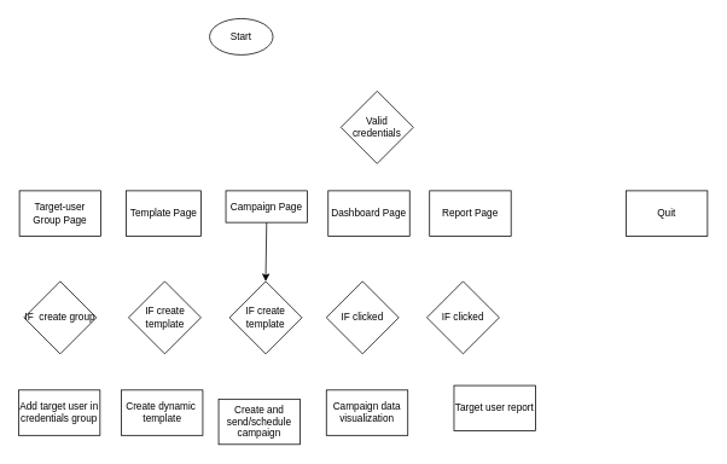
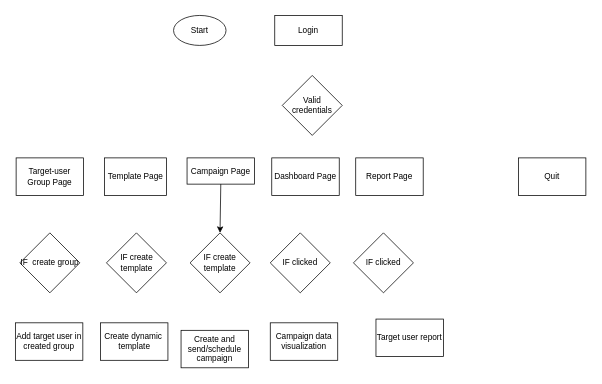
  <mxCell id="0" />
  <mxCell id="1" parent="0" />
  <mxCell id="2" value="Valid credentials" style="rhombus;whiteSpace=wrap;html=1;fontSize=11;strokeWidth=1;" vertex="1" parent="1"><mxGeometry x="376" y="100" width="80" height="80" as="geometry" /></mxCell>
  <mxCell id="3" value="Campaign Page" style="rounded=0;whiteSpace=wrap;html=1;fontSize=11;strokeWidth=1;" vertex="1" parent="1"><mxGeometry x="249" y="210" width="90" height="35" as="geometry" /></mxCell>
+ <mxCell id="4" value="Login" style="rounded=0;whiteSpace=wrap;html=1;fontSize=11;strokeWidth=1;" vertex="1" parent="1"><mxGeometry x="366" y="20" width="90" height="40" as="geometry" /></mxCell>
  <mxCell id="5" value="Start" style="ellipse;whiteSpace=wrap;html=1;fontSize=11;strokeWidth=1;" vertex="1" parent="1"><mxGeometry x="231" y="20" width="70" height="40" as="geometry" /></mxCell>
  <mxCell id="6" value="Template Page" style="rounded=0;whiteSpace=wrap;html=1;fontSize=11;strokeWidth=1;" vertex="1" parent="1"><mxGeometry x="139" y="210" width="82.5" height="50" as="geometry" /></mxCell>
  <mxCell id="7" value="Target-user Group Page" style="rounded=0;whiteSpace=wrap;html=1;fontSize=11;strokeWidth=1;" vertex="1" parent="1"><mxGeometry x="21" y="210" width="90" height="50" as="geometry" /></mxCell>
  <mxCell id="8" value="Dashboard Page" style="rounded=0;whiteSpace=wrap;html=1;fontSize=11;strokeWidth=1;" vertex="1" parent="1"><mxGeometry x="362" y="210" width="90" height="50" as="geometry" /></mxCell>
  <mxCell id="9" value="&lt;br&gt;Report Page&lt;span style=&quot;color: rgba(0 , 0 , 0 , 0) ; font-family: monospace ; font-size: 0px&quot;&gt;%3CmxGraphModel%3E%3Croot%3E%3CmxCell%20id%3D%220%22%2F%3E%3CmxCell%20id%3D%221%22%20parent%3D%220%22%2F%3E%3CmxCell%20id%3D%222%22%20value%3D%22Dashboard%20Page%22%20style%3D%22rounded%3D0%3BwhiteSpace%3Dwrap%3Bhtml%3D1%3BfontSize%3D11%3BstrokeWidth%3D1%3B%22%20vertex%3D%221%22%20parent%3D%221%22%3E%3CmxGeometry%20x%3D%22460%22%20y%3D%22290%22%20width%3D%2290%22%20height%3D%2250%22%20as%3D%22geometry%22%2F%3E%3C%2FmxCell%3E%3C%2Froot%3E%3C%2FmxGraphModel%3E&lt;/span&gt;&lt;br&gt;&lt;span style=&quot;color: rgba(0 , 0 , 0 , 0) ; font-family: monospace ; font-size: 0px&quot;&gt;%3CmxGraphModel%3E%3Croot%3E%3CmxCell%20id%3D%220%22%2F%3E%3CmxCell%20id%3D%221%22%20parent%3D%220%22%2F%3E%3CmxCell%20id%3D%222%22%20value%3D%22Dashboard%20Page%22%20style%3D%22rounded%3D0%3BwhiteSpace%3Dwrap%3Bhtml%3D1%3BfontSize%3D11%3BstrokeWidth%3D1%3B%22%20vertex%3D%221%22%20parent%3D%221%22%3E%3CmxGeometry%20x%3D%22460%22%20y%3D%22290%22%20width%3D%2290%22%20height%3D%2250%22%20as%3D%22geometry%22%2F%3E%3C%2FmxCell%3E%3C%2Froot%3E%3C%2FmxGraphModel%3E&lt;/span&gt;" style="rounded=0;whiteSpace=wrap;html=1;fontSize=11;strokeWidth=1;" vertex="1" parent="1"><mxGeometry x="474" y="210" width="90" height="50" as="geometry" /></mxCell>
  <mxCell id="10" value="Quit" style="rounded=0;whiteSpace=wrap;html=1;fontSize=11;strokeWidth=1;" vertex="1" parent="1"><mxGeometry x="691" y="210" width="90" height="50" as="geometry" /></mxCell>
- <mxCell id="11" value="Add target user in credentials group" style="rounded=0;whiteSpace=wrap;html=1;fontSize=11;strokeWidth=1;" vertex="1" parent="1"><mxGeometry x="20" y="430" width="90" height="50" as="geometry" /></mxCell>
+ <mxCell id="11" value="Add target user in created group" style="rounded=0;whiteSpace=wrap;html=1;fontSize=11;strokeWidth=1;" vertex="1" parent="1"><mxGeometry x="20" y="430" width="90" height="50" as="geometry" /></mxCell>
  <mxCell id="12" value="Create dynamic&amp;nbsp;&lt;br&gt;template" style="rounded=0;whiteSpace=wrap;html=1;fontSize=11;strokeWidth=1;" vertex="1" parent="1"><mxGeometry x="133.5" y="430" width="90" height="50" as="geometry" /></mxCell>
  <mxCell id="13" value="Create and send/schedule campaign" style="rounded=0;whiteSpace=wrap;html=1;fontSize=11;strokeWidth=1;" vertex="1" parent="1"><mxGeometry x="241" y="440" width="90" height="50" as="geometry" /></mxCell>
  <mxCell id="14" value="Campaign data visualization" style="rounded=0;whiteSpace=wrap;html=1;fontSize=11;strokeWidth=1;" vertex="1" parent="1"><mxGeometry x="360" y="430" width="90" height="50" as="geometry" /></mxCell>
  <mxCell id="15" value="Target user report" style="rounded=0;whiteSpace=wrap;html=1;fontSize=11;strokeWidth=1;" vertex="1" parent="1"><mxGeometry x="501" y="425" width="90" height="50" as="geometry" /></mxCell>
  <mxCell id="16" value="IF&amp;nbsp; create group" style="rhombus;whiteSpace=wrap;html=1;fontSize=11;strokeWidth=1;" vertex="1" parent="1"><mxGeometry x="26" y="310" width="80" height="80" as="geometry" /></mxCell>
  <mxCell id="17" value="IF create template" style="rhombus;whiteSpace=wrap;html=1;fontSize=11;strokeWidth=1;" vertex="1" parent="1"><mxGeometry x="141.5" y="310" width="80" height="80" as="geometry" /></mxCell>
  <mxCell id="18" value="IF create template" style="rhombus;whiteSpace=wrap;html=1;fontSize=11;strokeWidth=1;" vertex="1" parent="1"><mxGeometry x="253" y="310" width="80" height="80" as="geometry" /></mxCell>
  <mxCell id="19" value="" style="endArrow=classic;html=1;rounded=0;fontSize=11;entryX=0.5;entryY=0;entryDx=0;entryDy=0;exitX=0.5;exitY=1;exitDx=0;exitDy=0;" edge="1" parent="1" source="3" target="18"><mxGeometry width="50" height="50" relative="1" as="geometry"><mxPoint x="301" y="300" as="sourcePoint" /><mxPoint x="351" y="250" as="targetPoint" /></mxGeometry></mxCell>
  <mxCell id="20" value="IF clicked" style="rhombus;whiteSpace=wrap;html=1;fontSize=11;strokeWidth=1;" vertex="1" parent="1"><mxGeometry x="360" y="310" width="80" height="80" as="geometry" /></mxCell>
  <mxCell id="21" value="IF clicked" style="rhombus;whiteSpace=wrap;html=1;fontSize=11;strokeWidth=1;" vertex="1" parent="1"><mxGeometry x="471" y="310" width="80" height="80" as="geometry" /></mxCell>
